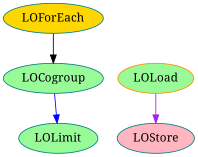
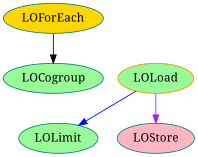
  digraph {
    fontname="Noto Serif"
    node [color=teal fillcolor=palegreen fontname="Noto Serif" style=filled]
    edge [fontname="Noto Serif"]
    LOLimit [limit=100]
    LOLoad [color=darkorange]
    LOStore [fillcolor=lightpink]
    LOForEach [fillcolor=gold hasflat=false]
    LOCogroup
-   LOCogroup -> LOLimit [color=blue]
+   LOLoad -> LOLimit [color=blue]
    LOLoad -> LOStore [color=purple]
    LOForEach -> LOCogroup [color=black]
  }
